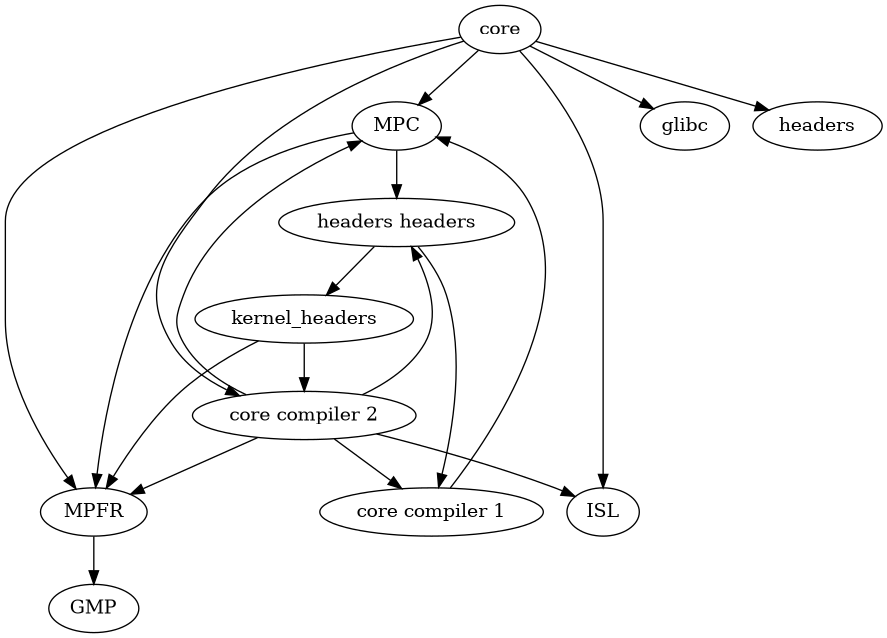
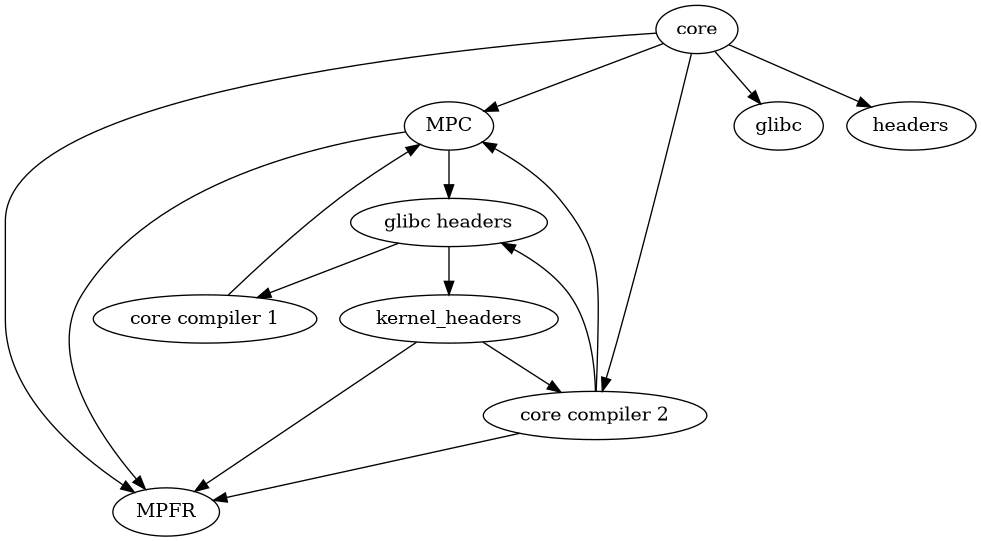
  digraph {
    MPFR
-   GMP
    MPC
-   "glibc headers" [label="headers headers"]
+   "glibc headers"
    "core compiler 1"
    kernel_headers
    "core compiler 2"
-   ISL
    n9 [label=core]
    glibc
    n11 [label=headers]
-   MPFR -> GMP
    MPC -> MPFR
    MPC -> "glibc headers"
    "glibc headers" -> "core compiler 1"
    "glibc headers" -> kernel_headers
    "core compiler 1" -> MPC
    kernel_headers -> MPFR
    kernel_headers -> "core compiler 2"
    "core compiler 2" -> MPFR
    "core compiler 2" -> MPC
    "core compiler 2" -> "glibc headers"
-   "core compiler 2" -> "core compiler 1"
-   "core compiler 2" -> ISL
    n9 -> MPFR
    n9 -> MPC
    n9 -> "core compiler 2"
-   n9 -> ISL
    n9 -> glibc
    n9 -> n11
  }
